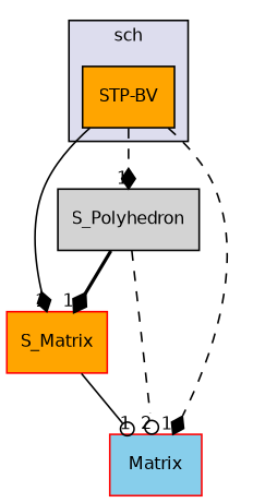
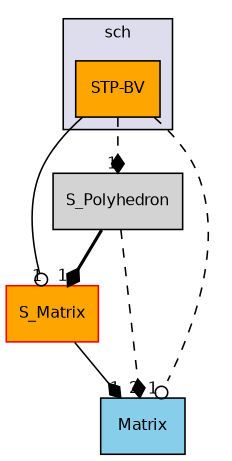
  digraph {
    compound=true
    node [color=black fillcolor=orange fontname=Helvetica fontsize=10 shape=box style=filled]
    edge [arrowhead=diamond headlabel=1 labeldistance=1.5 labelfontname=Helvetica labelfontsize=10 style=dashed]
    n1 [label="STP-BV" pencolor=black]
    n2 [fillcolor=lightgrey label=S_Polyhedron]
    n3 [color=red label=S_Matrix]
-   n4 [color=red fillcolor=skyblue label=Matrix]
+   n4 [fillcolor=skyblue label=Matrix]
    subgraph cluster_1 {
      bgcolor="#ddddee"
      fontname=Helvetica
      fontsize=10
      label=sch
      pencolor=black
      n1
    }
    n1 -> n2
-   n1 -> n3 [style=solid]
-   n1 -> n4
+   n1 -> n3 [arrowhead=odot style=solid]
+   n1 -> n4 [arrowhead=odot]
    n2 -> n3 [style=bold]
-   n2 -> n4 [arrowhead=odot headlabel=2]
-   n3 -> n4 [arrowhead=odot style=solid]
+   n2 -> n4 [headlabel=2]
+   n3 -> n4 [style=solid]
  }
